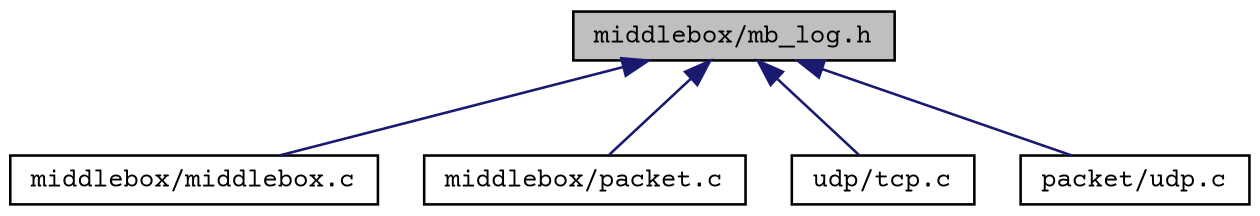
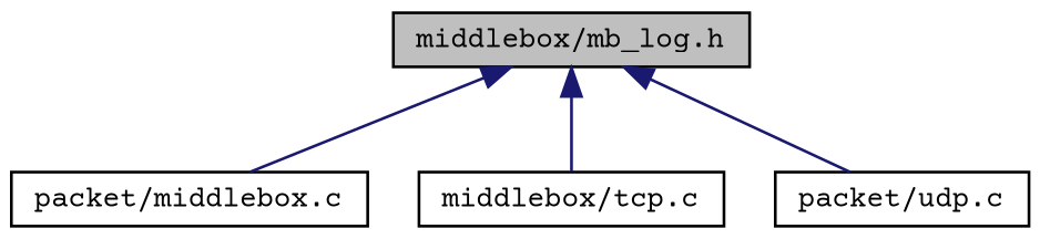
  digraph {
    fontname="Courier Prime"
    node [color=black fillcolor=white fontname="Courier Prime" fontsize=10 shape=record style=filled]
    edge [color=midnightblue dir=back fontname="Courier Prime" fontsize=10 labelfontname=Helvetica labelfontsize=10 style=solid]
    n1 [fillcolor=grey75 fontcolor=black height=0.2 label="middlebox/mb_log.h" width=0.4]
-   n2 [height=0.2 label="middlebox/middlebox.c" width=0.4]
-   n3 [height=0.2 label="middlebox/packet.c" width=0.4]
-   n4 [height=0.2 label="udp/tcp.c" width=0.4]
+   n2 [height=0.2 label="packet/middlebox.c" width=0.4]
+   n4 [height=0.2 label="middlebox/tcp.c" width=0.4]
    n5 [height=0.2 label="packet/udp.c" width=0.4]
    n1 -> n2
-   n1 -> n3
    n1 -> n4
    n1 -> n5
  }
